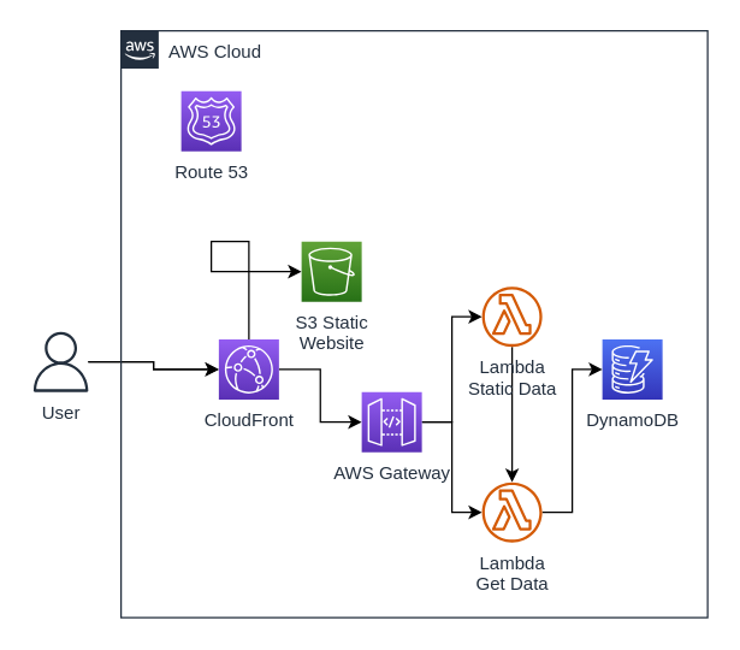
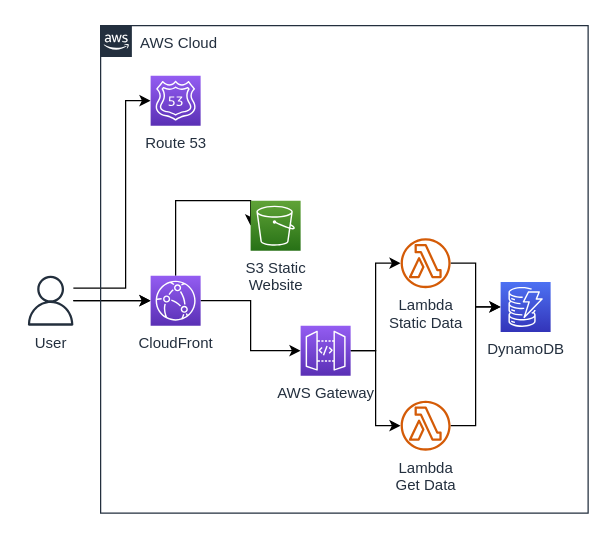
  <mxCell id="0" />
  <mxCell id="1" parent="0" />
+ <mxCell id="2" style="edgeStyle=orthogonalEdgeStyle;rounded=0;orthogonalLoop=1;jettySize=auto;html=1;entryX=0;entryY=0.5;entryDx=0;entryDy=0;entryPerimeter=0;" edge="1" parent="1" source="5" target="7"><mxGeometry relative="1" as="geometry"><Array as="points"><mxPoint x="100" y="230" /><mxPoint x="100" y="80" /></Array></mxGeometry></mxCell>
  <mxCell id="3" style="edgeStyle=orthogonalEdgeStyle;rounded=0;orthogonalLoop=1;jettySize=auto;html=1;entryX=0;entryY=0.5;entryDx=0;entryDy=0;entryPerimeter=0;" edge="1" parent="1" source="5" target="10"><mxGeometry relative="1" as="geometry" /></mxCell>
  <mxCell id="4" value="" style="edgeStyle=orthogonalEdgeStyle;rounded=0;orthogonalLoop=1;jettySize=auto;html=1;" edge="1" parent="1" source="5" target="10"><mxGeometry relative="1" as="geometry" /></mxCell>
  <mxCell id="5" value="User" style="sketch=0;outlineConnect=0;fontColor=#232F3E;gradientColor=none;fillColor=#232F3D;strokeColor=none;dashed=0;verticalLabelPosition=bottom;verticalAlign=top;align=center;html=1;fontSize=12;fontStyle=0;aspect=fixed;pointerEvents=1;shape=mxgraph.aws4.user;" vertex="1" parent="1"><mxGeometry x="20" y="220" width="40" height="40" as="geometry" /></mxCell>
  <mxCell id="6" value="AWS Cloud" style="points=[[0,0],[0.25,0],[0.5,0],[0.75,0],[1,0],[1,0.25],[1,0.5],[1,0.75],[1,1],[0.75,1],[0.5,1],[0.25,1],[0,1],[0,0.75],[0,0.5],[0,0.25]];outlineConnect=0;gradientColor=none;html=1;whiteSpace=wrap;fontSize=12;fontStyle=0;container=1;pointerEvents=0;collapsible=0;recursiveResize=0;shape=mxgraph.aws4.group;grIcon=mxgraph.aws4.group_aws_cloud_alt;strokeColor=#232F3E;fillColor=none;verticalAlign=top;align=left;spacingLeft=30;fontColor=#232F3E;dashed=0;" vertex="1" parent="1"><mxGeometry x="80" y="20" width="390" height="390" as="geometry" /></mxCell>
  <mxCell id="7" value="Route 53" style="sketch=0;points=[[0,0,0],[0.25,0,0],[0.5,0,0],[0.75,0,0],[1,0,0],[0,1,0],[0.25,1,0],[0.5,1,0],[0.75,1,0],[1,1,0],[0,0.25,0],[0,0.5,0],[0,0.75,0],[1,0.25,0],[1,0.5,0],[1,0.75,0]];outlineConnect=0;fontColor=#232F3E;gradientColor=#945DF2;gradientDirection=north;fillColor=#5A30B5;strokeColor=#ffffff;dashed=0;verticalLabelPosition=bottom;verticalAlign=top;align=center;html=1;fontSize=12;fontStyle=0;aspect=fixed;shape=mxgraph.aws4.resourceIcon;resIcon=mxgraph.aws4.route_53;" vertex="1" parent="6"><mxGeometry x="40" y="40" width="40" height="40" as="geometry" /></mxCell>
  <mxCell id="8" style="edgeStyle=orthogonalEdgeStyle;rounded=0;orthogonalLoop=1;jettySize=auto;html=1;entryX=0;entryY=0.5;entryDx=0;entryDy=0;entryPerimeter=0;" edge="1" parent="6" source="10" target="14"><mxGeometry relative="1" as="geometry" /></mxCell>
  <mxCell id="9" style="edgeStyle=orthogonalEdgeStyle;rounded=0;orthogonalLoop=1;jettySize=auto;html=1;entryX=0;entryY=0.5;entryDx=0;entryDy=0;entryPerimeter=0;" edge="1" parent="6" source="10" target="11"><mxGeometry relative="1" as="geometry"><Array as="points"><mxPoint x="60" y="140" /></Array></mxGeometry></mxCell>
- <mxCell id="10" value="CloudFront" style="sketch=0;points=[[0,0,0],[0.25,0,0],[0.5,0,0],[0.75,0,0],[1,0,0],[0,1,0],[0.25,1,0],[0.5,1,0],[0.75,1,0],[1,1,0],[0,0.25,0],[0,0.5,0],[0,0.75,0],[1,0.25,0],[1,0.5,0],[1,0.75,0]];outlineConnect=0;fontColor=#232F3E;gradientColor=#945DF2;gradientDirection=north;fillColor=#5A30B5;strokeColor=#ffffff;dashed=0;verticalLabelPosition=bottom;verticalAlign=top;align=center;html=1;fontSize=12;fontStyle=0;aspect=fixed;shape=mxgraph.aws4.resourceIcon;resIcon=mxgraph.aws4.cloudfront;" vertex="1" parent="6"><mxGeometry x="65" y="205" width="40" height="40" as="geometry" /></mxCell>
+ <mxCell id="10" value="CloudFront" style="sketch=0;points=[[0,0,0],[0.25,0,0],[0.5,0,0],[0.75,0,0],[1,0,0],[0,1,0],[0.25,1,0],[0.5,1,0],[0.75,1,0],[1,1,0],[0,0.25,0],[0,0.5,0],[0,0.75,0],[1,0.25,0],[1,0.5,0],[1,0.75,0]];outlineConnect=0;fontColor=#232F3E;gradientColor=#945DF2;gradientDirection=north;fillColor=#5A30B5;strokeColor=#ffffff;dashed=0;verticalLabelPosition=bottom;verticalAlign=top;align=center;html=1;fontSize=12;fontStyle=0;aspect=fixed;shape=mxgraph.aws4.resourceIcon;resIcon=mxgraph.aws4.cloudfront;" vertex="1" parent="6"><mxGeometry x="40" y="200" width="40" height="40" as="geometry" /></mxCell>
  <mxCell id="11" value="&lt;div&gt;S3 Static&lt;/div&gt;&lt;div&gt;Website&lt;br&gt;&lt;/div&gt;" style="sketch=0;points=[[0,0,0],[0.25,0,0],[0.5,0,0],[0.75,0,0],[1,0,0],[0,1,0],[0.25,1,0],[0.5,1,0],[0.75,1,0],[1,1,0],[0,0.25,0],[0,0.5,0],[0,0.75,0],[1,0.25,0],[1,0.5,0],[1,0.75,0]];outlineConnect=0;fontColor=#232F3E;gradientColor=#60A337;gradientDirection=north;fillColor=#277116;strokeColor=#ffffff;dashed=0;verticalLabelPosition=bottom;verticalAlign=top;align=center;html=1;fontSize=12;fontStyle=0;aspect=fixed;shape=mxgraph.aws4.resourceIcon;resIcon=mxgraph.aws4.s3;" vertex="1" parent="6"><mxGeometry x="120" y="140" width="40" height="40" as="geometry" /></mxCell>
  <mxCell id="12" style="edgeStyle=orthogonalEdgeStyle;rounded=0;orthogonalLoop=1;jettySize=auto;html=1;" edge="1" parent="6" source="14" target="17"><mxGeometry relative="1" as="geometry"><Array as="points"><mxPoint x="220" y="260" /><mxPoint x="220" y="190" /></Array></mxGeometry></mxCell>
  <mxCell id="13" style="edgeStyle=orthogonalEdgeStyle;rounded=0;orthogonalLoop=1;jettySize=auto;html=1;" edge="1" parent="6" source="14" target="19"><mxGeometry relative="1" as="geometry"><Array as="points"><mxPoint x="220" y="260" /><mxPoint x="220" y="320" /></Array></mxGeometry></mxCell>
  <mxCell id="14" value="&lt;div&gt;AWS Gateway&lt;/div&gt;" style="sketch=0;points=[[0,0,0],[0.25,0,0],[0.5,0,0],[0.75,0,0],[1,0,0],[0,1,0],[0.25,1,0],[0.5,1,0],[0.75,1,0],[1,1,0],[0,0.25,0],[0,0.5,0],[0,0.75,0],[1,0.25,0],[1,0.5,0],[1,0.75,0]];outlineConnect=0;fontColor=#232F3E;gradientColor=#945DF2;gradientDirection=north;fillColor=#5A30B5;strokeColor=#ffffff;dashed=0;verticalLabelPosition=bottom;verticalAlign=top;align=center;html=1;fontSize=12;fontStyle=0;aspect=fixed;shape=mxgraph.aws4.resourceIcon;resIcon=mxgraph.aws4.api_gateway;" vertex="1" parent="6"><mxGeometry x="160" y="240" width="40" height="40" as="geometry" /></mxCell>
  <mxCell id="15" value="DynamoDB" style="sketch=0;points=[[0,0,0],[0.25,0,0],[0.5,0,0],[0.75,0,0],[1,0,0],[0,1,0],[0.25,1,0],[0.5,1,0],[0.75,1,0],[1,1,0],[0,0.25,0],[0,0.5,0],[0,0.75,0],[1,0.25,0],[1,0.5,0],[1,0.75,0]];outlineConnect=0;fontColor=#232F3E;gradientColor=#4D72F3;gradientDirection=north;fillColor=#3334B9;strokeColor=#ffffff;dashed=0;verticalLabelPosition=bottom;verticalAlign=top;align=center;html=1;fontSize=12;fontStyle=0;aspect=fixed;shape=mxgraph.aws4.resourceIcon;resIcon=mxgraph.aws4.dynamodb;" vertex="1" parent="6"><mxGeometry x="320" y="205" width="40" height="40" as="geometry" /></mxCell>
- <mxCell id="16" style="edgeStyle=orthogonalEdgeStyle;rounded=0;orthogonalLoop=1;jettySize=auto;html=1;" edge="1" parent="6" source="17" target="19"><mxGeometry relative="1" as="geometry" /></mxCell>
+ <mxCell id="16" style="edgeStyle=orthogonalEdgeStyle;rounded=0;orthogonalLoop=1;jettySize=auto;html=1;entryX=0;entryY=0.5;entryDx=0;entryDy=0;entryPerimeter=0;" edge="1" parent="6" source="17" target="15"><mxGeometry relative="1" as="geometry" /></mxCell>
  <mxCell id="17" value="&lt;div&gt;Lambda&lt;/div&gt;&lt;div&gt;Static Data&lt;br&gt;&lt;/div&gt;" style="sketch=0;outlineConnect=0;fontColor=#232F3E;gradientColor=none;fillColor=#D45B07;strokeColor=none;dashed=0;verticalLabelPosition=bottom;verticalAlign=top;align=center;html=1;fontSize=12;fontStyle=0;aspect=fixed;pointerEvents=1;shape=mxgraph.aws4.lambda_function;" vertex="1" parent="6"><mxGeometry x="240" y="170" width="40" height="40" as="geometry" /></mxCell>
  <mxCell id="18" style="edgeStyle=orthogonalEdgeStyle;rounded=0;orthogonalLoop=1;jettySize=auto;html=1;entryX=0;entryY=0.5;entryDx=0;entryDy=0;entryPerimeter=0;" edge="1" parent="6" source="19" target="15"><mxGeometry relative="1" as="geometry" /></mxCell>
  <mxCell id="19" value="&lt;div&gt;Lambda&lt;/div&gt;&lt;div&gt;Get Data&lt;br&gt;&lt;/div&gt;" style="sketch=0;outlineConnect=0;fontColor=#232F3E;gradientColor=none;fillColor=#D45B07;strokeColor=none;dashed=0;verticalLabelPosition=bottom;verticalAlign=top;align=center;html=1;fontSize=12;fontStyle=0;aspect=fixed;pointerEvents=1;shape=mxgraph.aws4.lambda_function;" vertex="1" parent="6"><mxGeometry x="240" y="300" width="40" height="40" as="geometry" /></mxCell>
